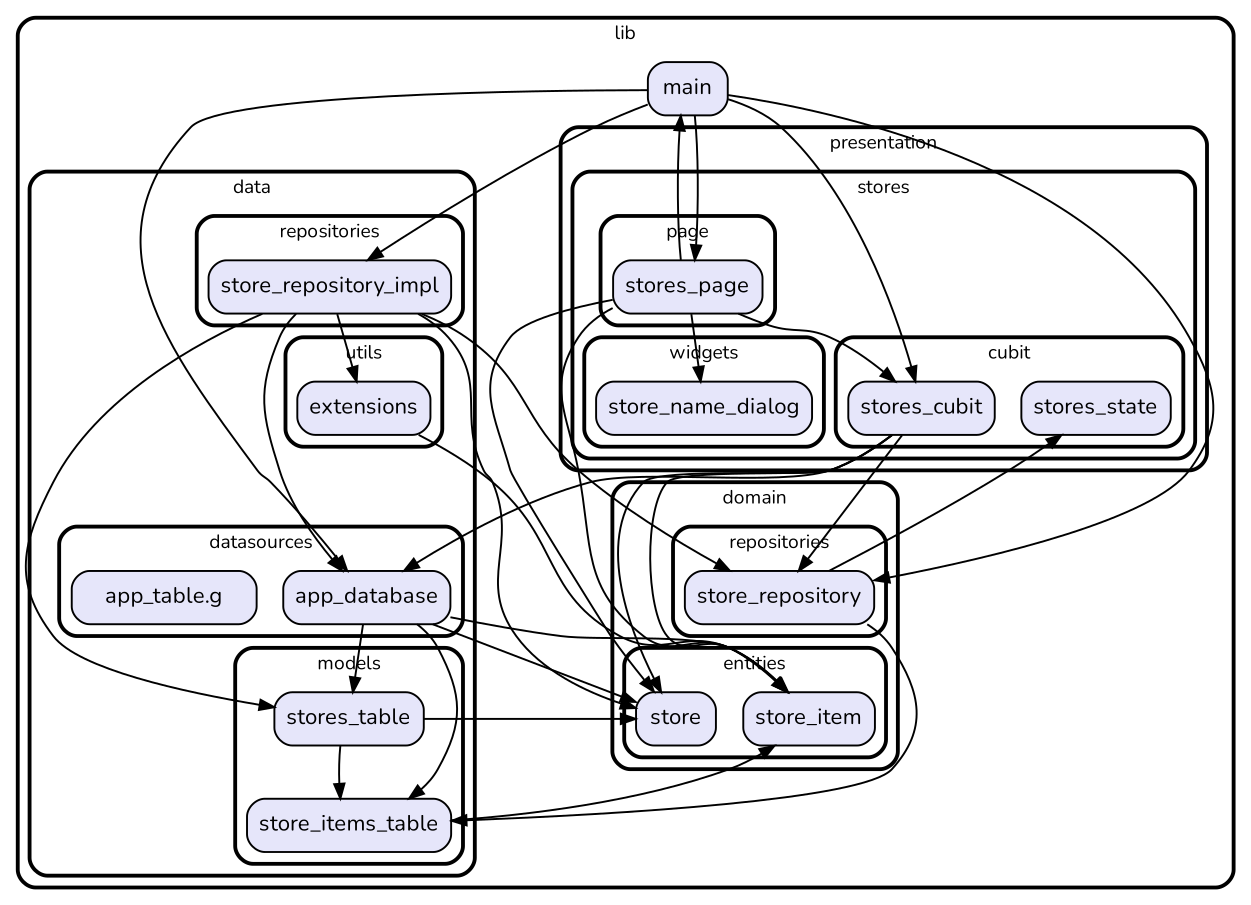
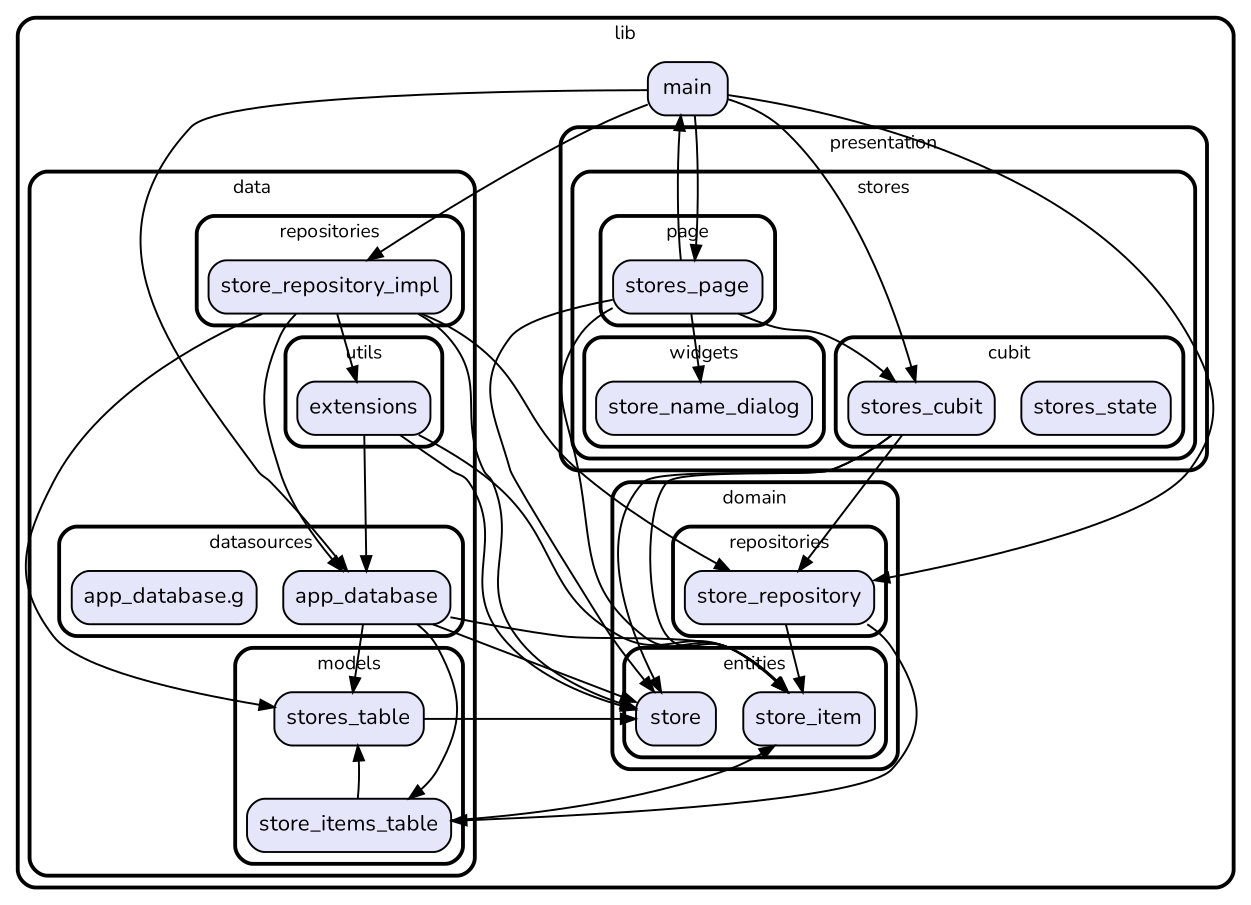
  digraph {
    fontname=Nunito
    fontsize=13
    penwidth=2.6
    style=rounded
    node [fillcolor=Lavender fontname=Nunito fontsize=15 penwidth=1.3 shape=rect style="filled,rounded"]
    edge [fontname=Nunito penwidth=1.3]
    n1 [label=app_database]
-   n2 [label="app_table.g"]
+   n2 [label="app_database.g"]
    n3 [label=extensions]
    n4 [label=store_repository_impl]
    n5 [label=stores_table]
    n6 [label=store_items_table]
    n7 [label=store_repository]
    n8 [label=store_item]
    n9 [label=store]
    n10 [label=stores_cubit]
    n11 [label=stores_state]
    n12 [label=stores_page]
    n13 [label=store_name_dialog]
    n14 [label=main]
    subgraph cluster_1 {
      label=lib
      n14
      subgraph cluster_2 {
        label=data
        subgraph cluster_3 {
          label=datasources
          n1
          n2
        }
        subgraph cluster_4 {
          label=utils
          n3
        }
        subgraph cluster_5 {
          label=repositories
          n4
        }
        subgraph cluster_6 {
          label=models
          n5
          n6
        }
      }
      subgraph cluster_7 {
        label=domain
        subgraph cluster_8 {
          label=repositories
          n7
        }
        subgraph cluster_9 {
          label=entities
          n8
          n9
        }
      }
      subgraph cluster_10 {
        label=presentation
        subgraph cluster_11 {
          label=stores
          subgraph cluster_12 {
            label=cubit
            n10
            n11
          }
          subgraph cluster_13 {
            label=page
            n12
          }
          subgraph cluster_14 {
            label=widgets
            n13
          }
        }
      }
    }
    n1 -> n5
    n1 -> n6
    n1 -> n8
    n1 -> n9
-   n10 -> n1
+   n3 -> n1
    n3 -> n8
+   n3 -> n9
    n4 -> n1
    n4 -> n3
    n4 -> n5
    n4 -> n7
    n4 -> n9
    n5 -> n9
-   n5 -> n6
+   n6 -> n5
    n6 -> n8
    n7 -> n6
-   n7 -> n11
+   n7 -> n8
    n10 -> n7
    n10 -> n8
    n10 -> n9
    n12 -> n8
    n12 -> n9
    n12 -> n10
    n12 -> n13
    n12 -> n14
    n14 -> n1
    n14 -> n4
    n14 -> n7
    n14 -> n10
    n14 -> n12
  }
